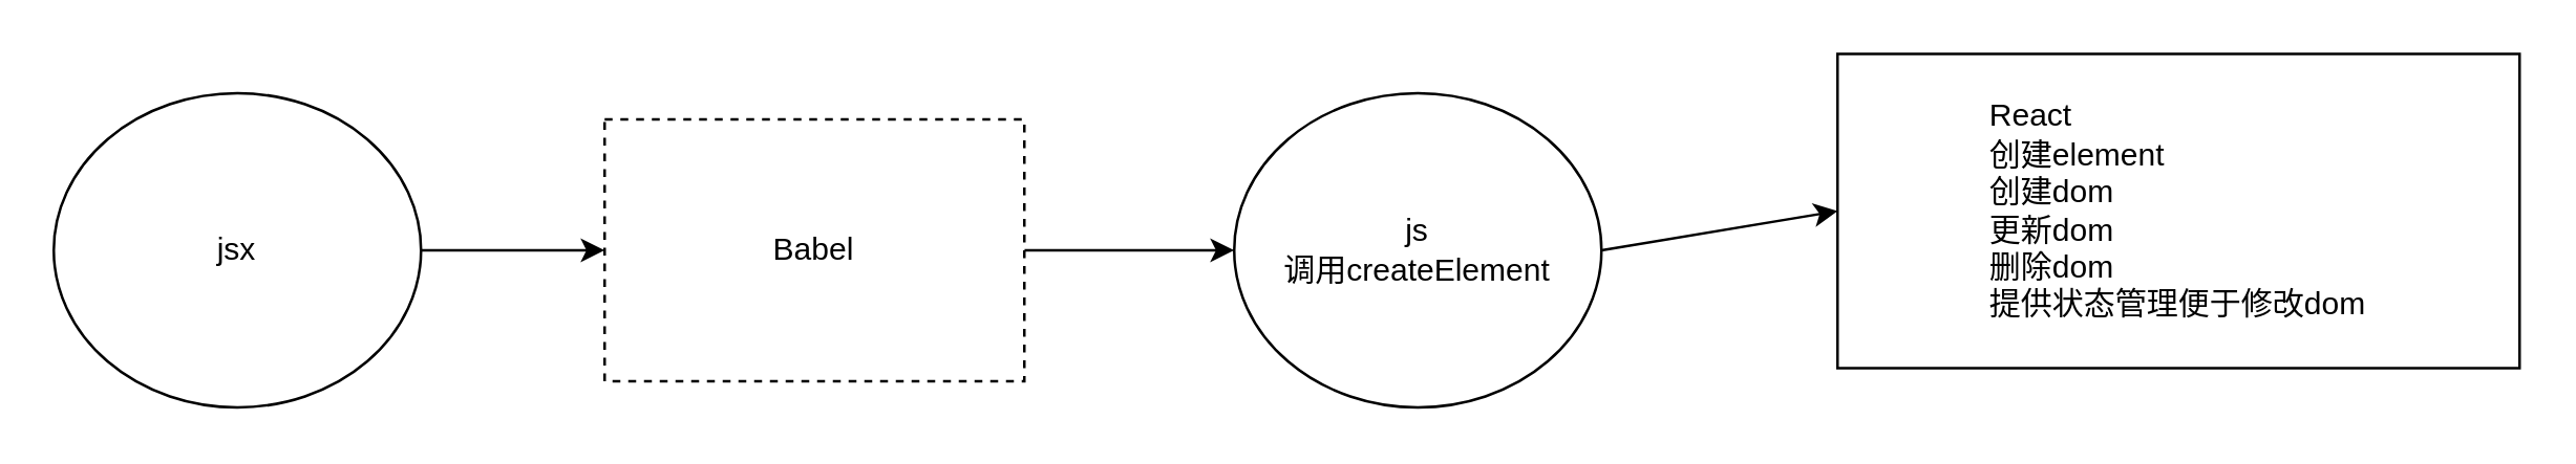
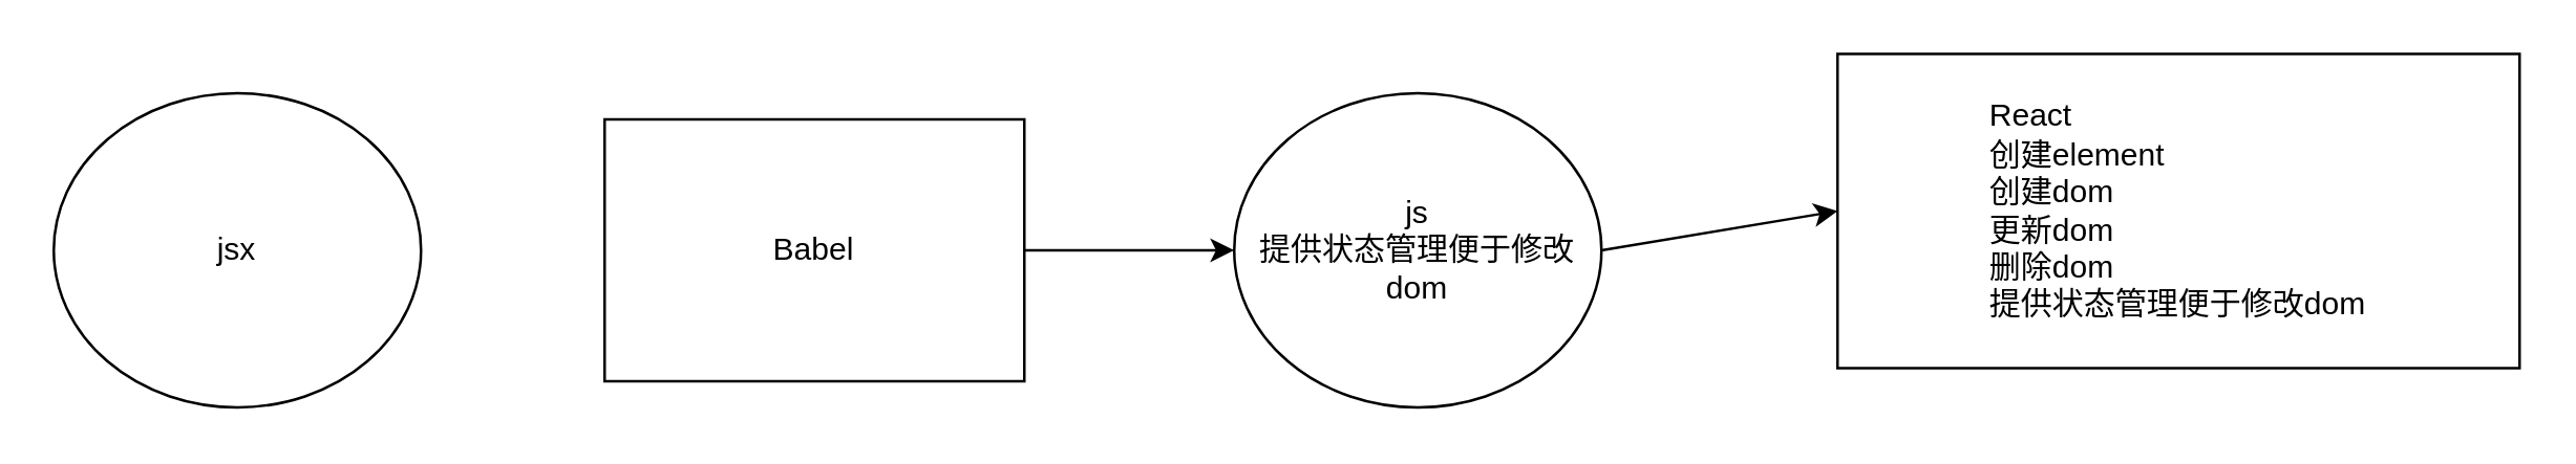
  <mxCell id="0" />
  <mxCell id="1" parent="0" />
- <mxCell id="2" style="edgeStyle=none;html=1;exitX=1;exitY=0.5;exitDx=0;exitDy=0;entryX=0;entryY=0.5;entryDx=0;entryDy=0;" edge="1" parent="1" source="3" target="5"><mxGeometry relative="1" as="geometry" /></mxCell>
  <mxCell id="3" value="jsx" style="ellipse;whiteSpace=wrap;html=1;" vertex="1" parent="1"><mxGeometry x="20" y="35" width="140" height="120" as="geometry" /></mxCell>
  <mxCell id="4" style="edgeStyle=none;html=1;exitX=1;exitY=0.5;exitDx=0;exitDy=0;" edge="1" parent="1" source="5" target="7"><mxGeometry relative="1" as="geometry" /></mxCell>
- <mxCell id="5" value="Babel" style="rounded=0;whiteSpace=wrap;html=1;dashed=1;" vertex="1" parent="1"><mxGeometry x="230" y="45" width="160" height="100" as="geometry" /></mxCell>
+ <mxCell id="5" value="Babel" style="rounded=0;whiteSpace=wrap;html=1;" vertex="1" parent="1"><mxGeometry x="230" y="45" width="160" height="100" as="geometry" /></mxCell>
  <mxCell id="6" style="edgeStyle=none;html=1;exitX=1;exitY=0.5;exitDx=0;exitDy=0;entryX=0;entryY=0.5;entryDx=0;entryDy=0;" edge="1" parent="1" source="7" target="8"><mxGeometry relative="1" as="geometry" /></mxCell>
- <mxCell id="7" value="js&lt;br&gt;调用createElement" style="ellipse;whiteSpace=wrap;html=1;" vertex="1" parent="1"><mxGeometry x="470" y="35" width="140" height="120" as="geometry" /></mxCell>
+ <mxCell id="7" value="js&lt;br&gt;提供状态管理便于修改dom" style="ellipse;whiteSpace=wrap;html=1;" vertex="1" parent="1"><mxGeometry x="470" y="35" width="140" height="120" as="geometry" /></mxCell>
  <mxCell id="8" value="&lt;div style=&quot;text-align: left&quot;&gt;&lt;span&gt;React&lt;/span&gt;&lt;/div&gt;&lt;div style=&quot;text-align: left&quot;&gt;&lt;span&gt;创建element&lt;/span&gt;&lt;/div&gt;&lt;span&gt;&lt;div style=&quot;text-align: left&quot;&gt;&lt;span&gt;创建dom&lt;/span&gt;&lt;/div&gt;&lt;div style=&quot;text-align: left&quot;&gt;&lt;span&gt;更新dom&lt;/span&gt;&lt;/div&gt;&lt;div style=&quot;text-align: left&quot;&gt;&lt;span&gt;删除dom&lt;/span&gt;&lt;/div&gt;&lt;div style=&quot;text-align: left&quot;&gt;&lt;span&gt;提供状态管理便于修改dom&lt;/span&gt;&lt;/div&gt;&lt;/span&gt;" style="rounded=0;whiteSpace=wrap;html=1;" vertex="1" parent="1"><mxGeometry x="700" y="20" width="260" height="120" as="geometry" /></mxCell>
